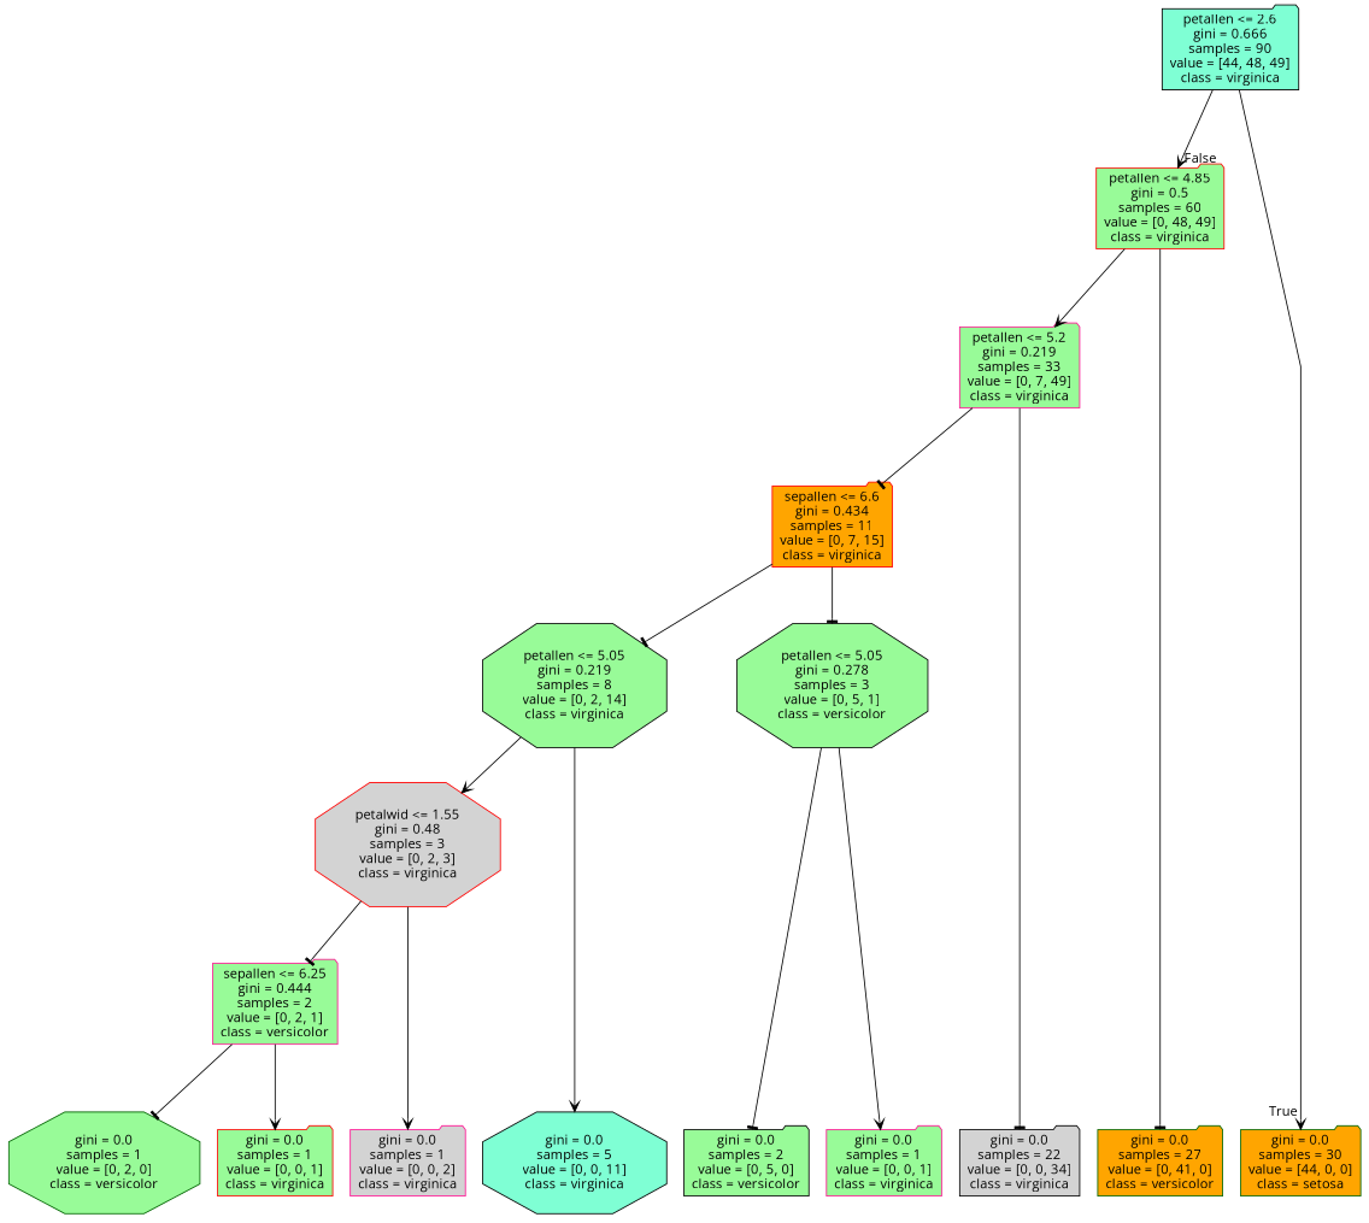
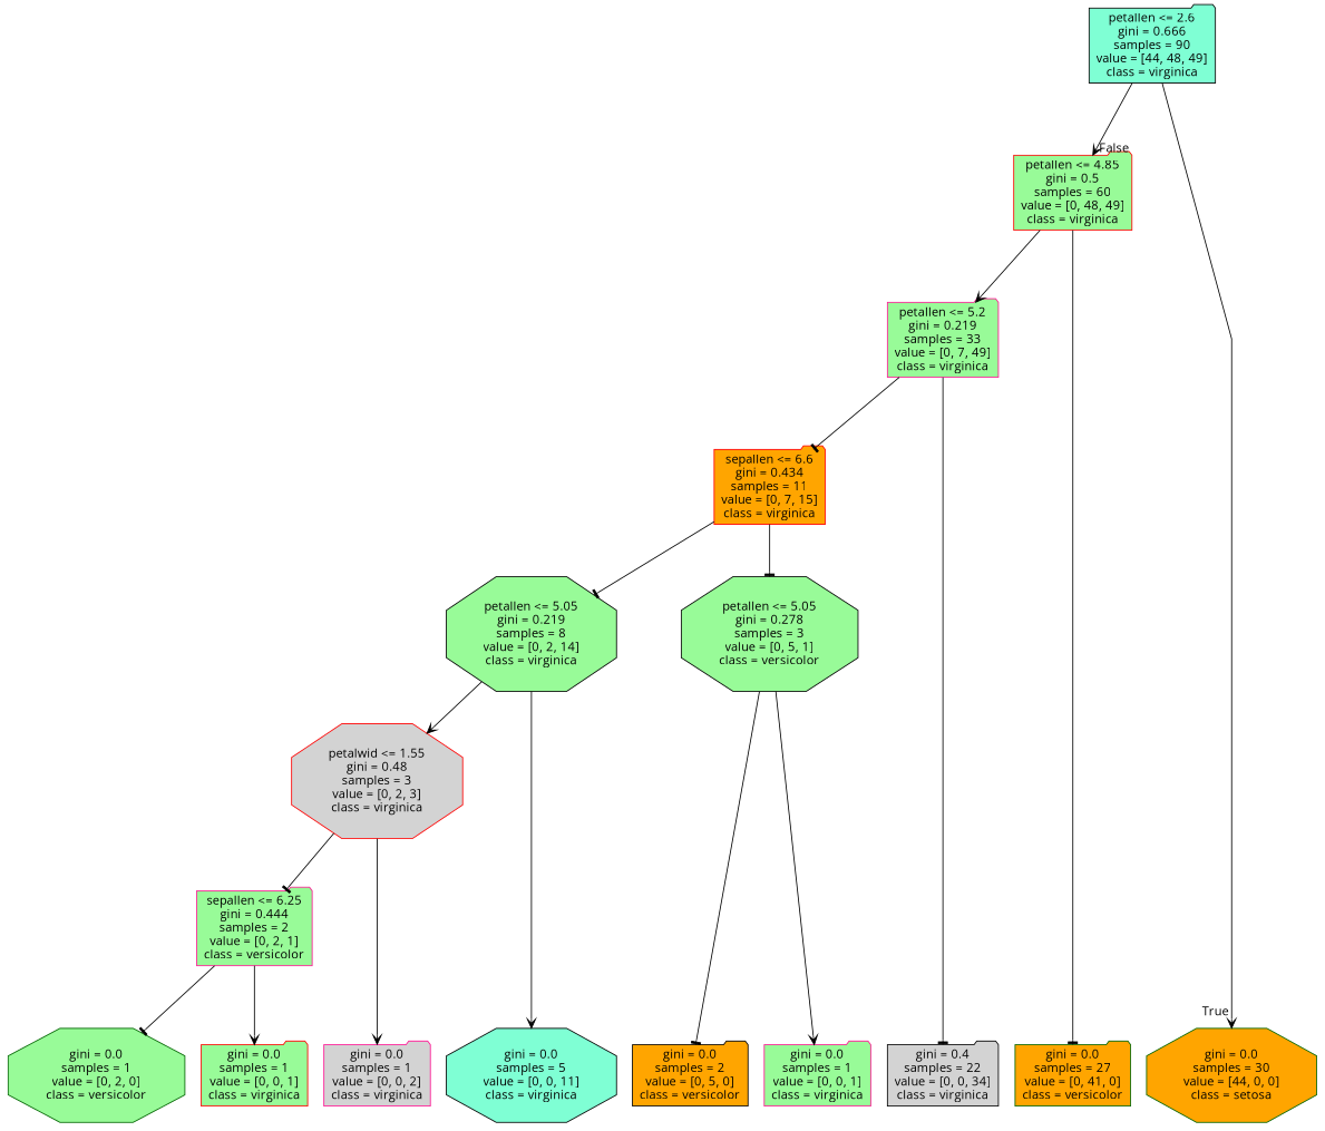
  digraph {
    fontname="Open Sans"
    ranksep=equally
    splines=polyline
    node [color=black fillcolor=palegreen fontname="Open Sans" shape=folder style=filled]
    edge [arrowhead=vee fontname="Open Sans"]
    n1 [fillcolor=aquamarine label="petallen <= 2.6\ngini = 0.666\nsamples = 90\nvalue = [44, 48, 49]\nclass = virginica"]
    n2 [color=red label="petallen <= 4.85\ngini = 0.5\nsamples = 60\nvalue = [0, 48, 49]\nclass = virginica"]
    n3 [color=deeppink label="petallen <= 5.2\ngini = 0.219\nsamples = 33\nvalue = [0, 7, 49]\nclass = virginica"]
    n4 [color=red fillcolor=orange label="sepallen <= 6.6\ngini = 0.434\nsamples = 11\nvalue = [0, 7, 15]\nclass = virginica"]
    n5 [label="petallen <= 5.05\ngini = 0.219\nsamples = 8\nvalue = [0, 2, 14]\nclass = virginica" shape=octagon]
    n6 [label="petallen <= 5.05\ngini = 0.278\nsamples = 3\nvalue = [0, 5, 1]\nclass = versicolor" shape=octagon]
    n7 [color=red fillcolor=lightgrey label="petalwid <= 1.55\ngini = 0.48\nsamples = 3\nvalue = [0, 2, 3]\nclass = virginica" shape=octagon]
    n8 [color=deeppink label="sepallen <= 6.25\ngini = 0.444\nsamples = 2\nvalue = [0, 2, 1]\nclass = versicolor"]
-   n9 [color=darkgreen fillcolor=orange label="gini = 0.0\nsamples = 30\nvalue = [44, 0, 0]\nclass = setosa"]
+   n9 [color=darkgreen fillcolor=orange label="gini = 0.0\nsamples = 30\nvalue = [44, 0, 0]\nclass = setosa" shape=octagon]
    n10 [color=darkgreen fillcolor=orange label="gini = 0.0\nsamples = 27\nvalue = [0, 41, 0]\nclass = versicolor"]
    n11 [fillcolor=aquamarine label="gini = 0.0\nsamples = 5\nvalue = [0, 0, 11]\nclass = virginica" shape=octagon]
    n12 [color=deeppink fillcolor=lightgrey label="gini = 0.0\nsamples = 1\nvalue = [0, 0, 2]\nclass = virginica"]
    n13 [color=darkgreen label="gini = 0.0\nsamples = 1\nvalue = [0, 2, 0]\nclass = versicolor" shape=octagon]
    n14 [color=red label="gini = 0.0\nsamples = 1\nvalue = [0, 0, 1]\nclass = virginica"]
-   n15 [label="gini = 0.0\nsamples = 2\nvalue = [0, 5, 0]\nclass = versicolor"]
+   n15 [fillcolor=orange label="gini = 0.0\nsamples = 2\nvalue = [0, 5, 0]\nclass = versicolor"]
    n16 [color=deeppink label="gini = 0.0\nsamples = 1\nvalue = [0, 0, 1]\nclass = virginica"]
-   n17 [fillcolor=lightgrey label="gini = 0.0\nsamples = 22\nvalue = [0, 0, 34]\nclass = virginica"]
+   n17 [fillcolor=lightgrey label="gini = 0.4\nsamples = 22\nvalue = [0, 0, 34]\nclass = virginica"]
    subgraph sub_1 {
      rank=same
      n1
    }
    subgraph sub_2 {
      rank=same
      n2
    }
    subgraph sub_3 {
      rank=same
      n3
    }
    subgraph sub_4 {
      rank=same
      n4
    }
    subgraph sub_5 {
      rank=same
      n5
      n6
    }
    subgraph sub_6 {
      rank=same
      n7
    }
    subgraph sub_7 {
      rank=same
      n8
    }
    subgraph sub_8 {
      rank=same
      n9
      n10
      n11
      n12
      n13
      n14
      n15
      n16
      n17
    }
    n1 -> n2 [headlabel=False labelangle=-45 labeldistance=2.5]
    n1 -> n9 [headlabel=True labelangle=45 labeldistance=2.5]
    n2 -> n3
    n2 -> n10 [arrowhead=tee]
    n3 -> n4 [arrowhead=tee]
    n3 -> n17 [arrowhead=tee]
    n4 -> n5 [arrowhead=tee]
    n4 -> n6 [arrowhead=tee]
    n5 -> n7
    n5 -> n11
    n6 -> n15 [arrowhead=tee]
    n6 -> n16
    n7 -> n8 [arrowhead=tee]
    n7 -> n12
    n8 -> n13 [arrowhead=tee]
    n8 -> n14
  }
